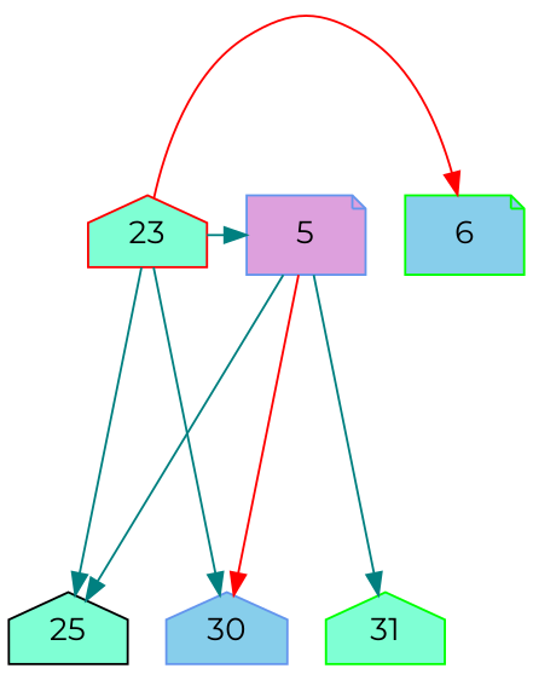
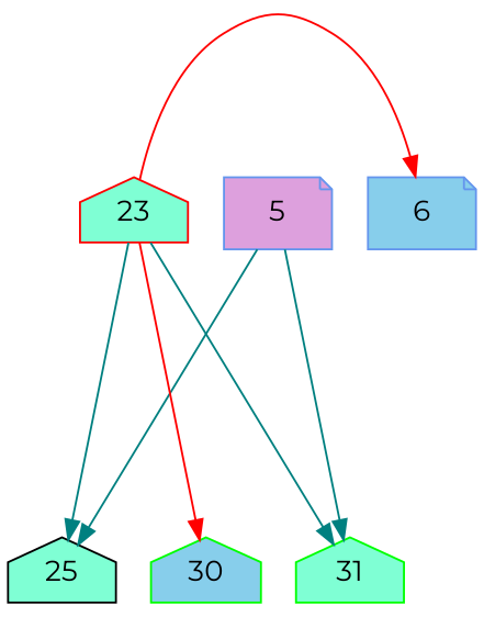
  digraph {
    fontname=Montserrat
    ranksep=2.0
    node [color=cornflowerblue fillcolor=aquamarine fontname=Montserrat shape=house style=filled]
    edge [color=teal fontname=Montserrat]
    5 [fillcolor=plum shape=note]
-   6 [color=green fillcolor=skyblue shape=note]
+   6 [fillcolor=skyblue shape=note]
    23 [color=red]
    25 [color=black]
-   30 [fillcolor=skyblue]
+   30 [color=green fillcolor=skyblue]
    31 [color=green]
    subgraph sub_1 {
      rank=same
      5
      6
      23
    }
    subgraph sub_2 {
      rank=same
      25
    }
    subgraph sub_3 {
      rank=same
      30
      31
    }
    5 -> 25
-   5 -> 30 [color=red]
    5 -> 31
    23 -> 6 [color=red]
    23 -> 25
-   23 -> 30
-   23 -> 5
+   23 -> 30 [color=red]
+   23 -> 31
  }
